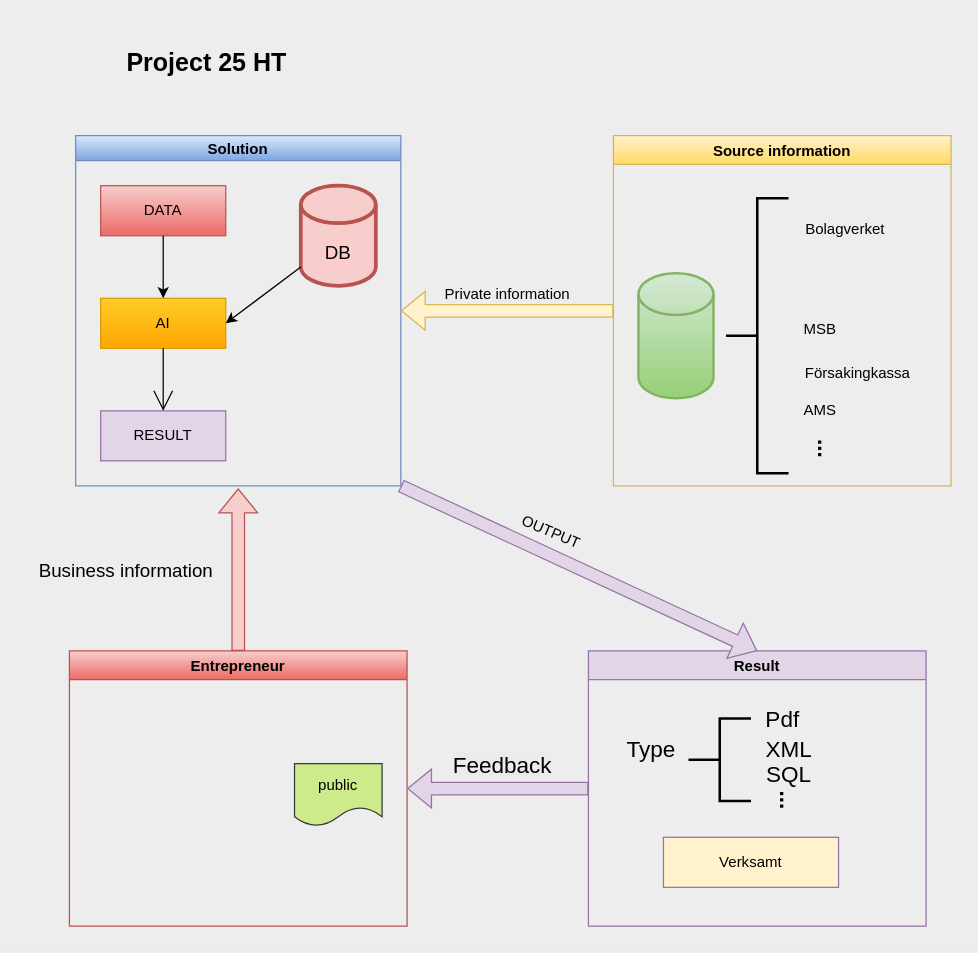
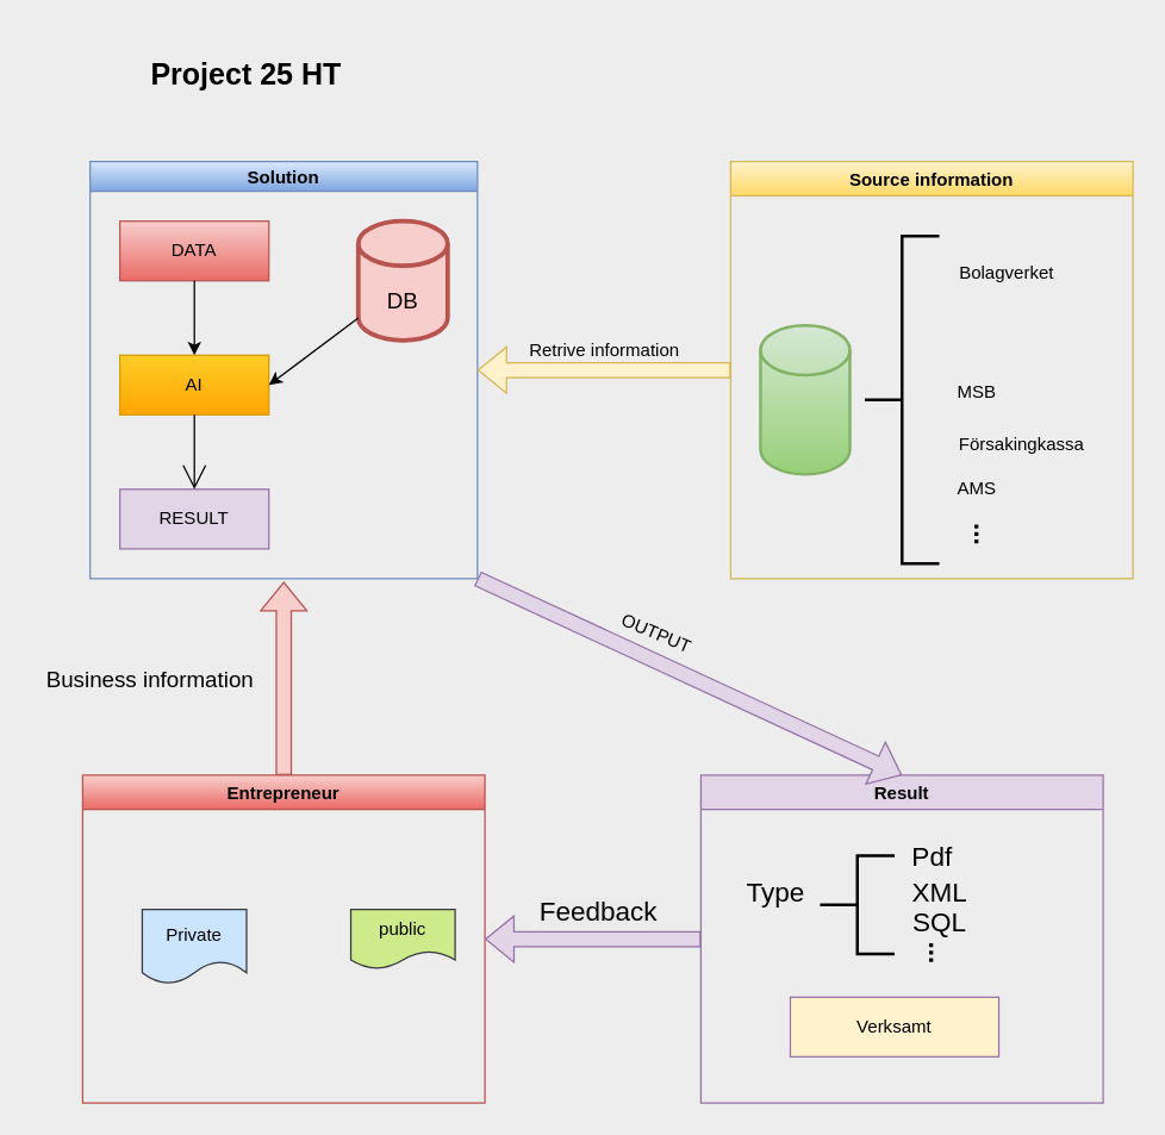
  <mxCell id="0" />
  <mxCell id="1" parent="0" />
  <mxCell id="2" value="Entrepreneur" style="swimlane;fillColor=#f8cecc;gradientColor=#ea6b66;strokeColor=#b85450;" parent="1" vertex="1"><mxGeometry x="55" y="520" width="270" height="220" as="geometry" /></mxCell>
- <mxCell id="4" value="public" style="shape=document;whiteSpace=wrap;html=1;boundedLbl=1;fillColor=#cdeb8b;strokeColor=#36393d;" parent="2" vertex="1"><mxGeometry x="180" y="90" width="70" height="50" as="geometry" /></mxCell>
+ <mxCell id="3" value="Private" style="shape=document;whiteSpace=wrap;html=1;boundedLbl=1;fillColor=#cce5ff;strokeColor=#36393d;" parent="2" vertex="1"><mxGeometry x="40" y="90" width="70" height="50" as="geometry" /></mxCell>
+ <mxCell id="4" value="public" style="shape=document;whiteSpace=wrap;html=1;boundedLbl=1;fillColor=#cdeb8b;strokeColor=#36393d;" parent="2" vertex="1"><mxGeometry x="180" y="90" width="70" height="40" as="geometry" /></mxCell>
  <mxCell id="5" value="Result" style="swimlane;fillColor=#e1d5e7;strokeColor=#9673a6;" parent="1" vertex="1"><mxGeometry x="470" y="520" width="270" height="220" as="geometry" /></mxCell>
  <mxCell id="6" value="" style="strokeWidth=2;html=1;shape=mxgraph.flowchart.annotation_2;align=left;labelPosition=right;pointerEvents=1;" parent="5" vertex="1"><mxGeometry x="80" y="54" width="50" height="66" as="geometry" /></mxCell>
  <mxCell id="7" value="Type" style="text;html=1;align=center;verticalAlign=middle;resizable=0;points=[];autosize=1;strokeColor=none;fillColor=none;fontSize=18;" parent="5" vertex="1"><mxGeometry x="20" y="59" width="60" height="40" as="geometry" /></mxCell>
  <mxCell id="8" value="&lt;b&gt;&lt;font style=&quot;font-size: 18px;&quot;&gt;...&lt;/font&gt;&lt;/b&gt;" style="text;html=1;align=center;verticalAlign=middle;resizable=0;points=[];autosize=1;strokeColor=none;fillColor=none;rotation=90;" parent="5" vertex="1"><mxGeometry x="140" y="99" width="40" height="40" as="geometry" /></mxCell>
  <mxCell id="9" value="Pdf" style="text;html=1;align=center;verticalAlign=middle;resizable=0;points=[];autosize=1;strokeColor=none;fillColor=none;fontSize=18;" parent="5" vertex="1"><mxGeometry x="130" y="35" width="50" height="40" as="geometry" /></mxCell>
  <mxCell id="10" value="XML" style="text;html=1;align=center;verticalAlign=middle;resizable=0;points=[];autosize=1;strokeColor=none;fillColor=none;fontSize=18;" parent="5" vertex="1"><mxGeometry x="130" y="59" width="60" height="40" as="geometry" /></mxCell>
  <mxCell id="11" value="SQL" style="text;html=1;align=center;verticalAlign=middle;resizable=0;points=[];autosize=1;strokeColor=none;fillColor=none;fontSize=18;" parent="5" vertex="1"><mxGeometry x="130" y="79" width="60" height="40" as="geometry" /></mxCell>
  <mxCell id="12" value="Verksamt" style="whiteSpace=wrap;html=1;fillColor=#fff2cc;strokeColor=#9673a6;" parent="5" vertex="1"><mxGeometry x="60" y="149" width="140" height="40" as="geometry" /></mxCell>
  <mxCell id="13" value="Source information" style="swimlane;fillColor=#fff2cc;gradientColor=#ffd966;strokeColor=#d6b656;" parent="1" vertex="1"><mxGeometry x="490" y="108" width="270" height="280" as="geometry"><mxRectangle x="60" y="30" width="140" height="30" as="alternateBounds" /></mxGeometry></mxCell>
  <mxCell id="14" value="" style="strokeWidth=2;html=1;shape=mxgraph.flowchart.database;whiteSpace=wrap;fillColor=#d5e8d4;gradientColor=#97d077;strokeColor=#82b366;" parent="13" vertex="1"><mxGeometry x="20" y="110" width="60" height="100" as="geometry" /></mxCell>
  <mxCell id="15" value="" style="strokeWidth=2;html=1;shape=mxgraph.flowchart.annotation_2;align=left;labelPosition=right;pointerEvents=1;" parent="13" vertex="1"><mxGeometry x="90" y="50" width="50" height="220" as="geometry" /></mxCell>
  <mxCell id="16" value="Bolagverket" style="text;html=1;align=center;verticalAlign=middle;resizable=0;points=[];autosize=1;strokeColor=none;fillColor=none;" parent="13" vertex="1"><mxGeometry x="140" y="60" width="90" height="30" as="geometry" /></mxCell>
  <mxCell id="17" value="Försakingkassa" style="text;html=1;align=center;verticalAlign=middle;resizable=0;points=[];autosize=1;strokeColor=none;fillColor=none;" parent="13" vertex="1"><mxGeometry x="140" y="175" width="110" height="30" as="geometry" /></mxCell>
  <mxCell id="18" value="AMS" style="text;html=1;align=center;verticalAlign=middle;resizable=0;points=[];autosize=1;strokeColor=none;fillColor=none;" parent="13" vertex="1"><mxGeometry x="140" y="205" width="50" height="30" as="geometry" /></mxCell>
  <mxCell id="19" value="MSB" style="text;html=1;align=center;verticalAlign=middle;resizable=0;points=[];autosize=1;strokeColor=none;fillColor=none;" parent="13" vertex="1"><mxGeometry x="140" y="140" width="50" height="30" as="geometry" /></mxCell>
  <mxCell id="20" value="&lt;b&gt;&lt;font style=&quot;font-size: 18px;&quot;&gt;...&lt;/font&gt;&lt;/b&gt;" style="text;html=1;align=center;verticalAlign=middle;resizable=0;points=[];autosize=1;strokeColor=none;fillColor=none;rotation=90;" parent="13" vertex="1"><mxGeometry x="150" y="230" width="40" height="40" as="geometry" /></mxCell>
  <mxCell id="21" value="Solution" style="swimlane;startSize=20;horizontal=1;childLayout=flowLayout;flowOrientation=north;resizable=0;interRankCellSpacing=50;containerType=tree;fillColor=#dae8fc;gradientColor=#7ea6e0;strokeColor=#6c8ebf;" parent="1" vertex="1"><mxGeometry x="60" y="108" width="260" height="280" as="geometry" /></mxCell>
  <mxCell id="22" value="DATA" style="whiteSpace=wrap;html=1;fillColor=#f8cecc;gradientColor=#ea6b66;strokeColor=#b85450;" parent="21" vertex="1"><mxGeometry x="20" y="40" width="100" height="40" as="geometry" /></mxCell>
  <mxCell id="23" value="AI" style="whiteSpace=wrap;html=1;fillColor=#ffcd28;gradientColor=#ffa500;strokeColor=#d79b00;" parent="21" vertex="1"><mxGeometry x="20" y="130" width="100" height="40" as="geometry" /></mxCell>
  <mxCell id="24" value="" style="html=1;curved=1;rounded=0;noEdgeStyle=1;orthogonal=1;" parent="21" source="22" target="23" edge="1"><mxGeometry relative="1" as="geometry"><Array as="points"><mxPoint x="70" y="92" /><mxPoint x="70" y="118" /></Array></mxGeometry></mxCell>
  <mxCell id="25" value="RESULT&lt;br&gt;" style="whiteSpace=wrap;html=1;fillColor=#e1d5e7;strokeColor=#9673a6;hachureGap=4;" parent="21" vertex="1"><mxGeometry x="20" y="220" width="100" height="40" as="geometry" /></mxCell>
  <mxCell id="26" style="edgeStyle=none;curved=1;rounded=0;orthogonalLoop=1;jettySize=auto;html=1;exitX=0.5;exitY=1;exitDx=0;exitDy=0;endArrow=open;startSize=14;endSize=14;sourcePerimeterSpacing=8;targetPerimeterSpacing=8;noEdgeStyle=1;orthogonal=1;entryX=0.5;entryY=0;entryDx=0;entryDy=0;" parent="21" source="23" target="25" edge="1"><mxGeometry relative="1" as="geometry"><Array as="points"><mxPoint x="70" y="182" /><mxPoint x="70" y="208" /></Array></mxGeometry></mxCell>
  <mxCell id="27" value="DB" style="shape=cylinder3;whiteSpace=wrap;html=1;boundedLbl=1;backgroundOutline=1;size=15;labelBackgroundColor=#FFCCCC;strokeWidth=3;fontSize=15;fillColor=#f8cecc;strokeColor=#b85450;" parent="21" vertex="1"><mxGeometry x="180" y="40" width="60" height="80" as="geometry" /></mxCell>
  <mxCell id="28" value="" style="endArrow=none;startArrow=classic;html=1;rounded=0;fontSize=15;exitX=1;exitY=0.5;exitDx=0;exitDy=0;entryX=0;entryY=1;entryDx=0;entryDy=-15;entryPerimeter=0;" parent="21" source="23" target="27" edge="1"><mxGeometry width="50" height="50" relative="1" as="geometry"><mxPoint x="180" y="272" as="sourcePoint" /><mxPoint x="230" y="222" as="targetPoint" /></mxGeometry></mxCell>
  <mxCell id="29" value="" style="shape=flexArrow;endArrow=classic;html=1;rounded=0;fontSize=18;entryX=1;entryY=0.5;entryDx=0;entryDy=0;exitX=0;exitY=0.5;exitDx=0;exitDy=0;fillColor=#e1d5e7;strokeColor=#9673a6;" parent="1" source="5" target="2" edge="1"><mxGeometry width="50" height="50" relative="1" as="geometry"><mxPoint x="390" y="688" as="sourcePoint" /><mxPoint x="440" y="638" as="targetPoint" /></mxGeometry></mxCell>
  <mxCell id="30" value="Feedback" style="edgeLabel;html=1;align=center;verticalAlign=middle;resizable=0;points=[];fontSize=18;labelBackgroundColor=#EBEBEB;" parent="29" vertex="1" connectable="0"><mxGeometry x="-0.218" y="1" relative="1" as="geometry"><mxPoint x="-13" y="-20" as="offset" /></mxGeometry></mxCell>
  <mxCell id="31" value="&lt;b&gt;&lt;font style=&quot;font-size: 20px;&quot;&gt;Project 25 HT&lt;/font&gt;&lt;/b&gt;" style="text;html=1;strokeColor=none;fillColor=none;align=center;verticalAlign=middle;whiteSpace=wrap;rounded=0;fontSize=18;" parent="1" vertex="1"><mxGeometry x="70" y="20" width="190" height="60" as="geometry" /></mxCell>
- <mxCell id="32" value="Private information" style="text;html=1;align=center;verticalAlign=middle;resizable=0;points=[];autosize=1;strokeColor=none;fillColor=none;hachureGap=4;" parent="1" vertex="1"><mxGeometry x="345" y="220" width="120" height="30" as="geometry" /></mxCell>
+ <mxCell id="32" value="Retrive information" style="text;html=1;align=center;verticalAlign=middle;resizable=0;points=[];autosize=1;strokeColor=none;fillColor=none;hachureGap=4;" parent="1" vertex="1"><mxGeometry x="345" y="220" width="120" height="30" as="geometry" /></mxCell>
  <mxCell id="33" value="OUTPUT" style="text;html=1;align=center;verticalAlign=middle;resizable=0;points=[];autosize=1;strokeColor=none;fillColor=none;hachureGap=4;rotation=23;" parent="1" vertex="1"><mxGeometry x="405" y="410" width="70" height="30" as="geometry" /></mxCell>
  <mxCell id="34" value="" style="shape=flexArrow;endArrow=classic;html=1;rounded=0;entryX=1;entryY=0.5;entryDx=0;entryDy=0;exitX=0;exitY=0.5;exitDx=0;exitDy=0;fillColor=#fff2cc;strokeColor=#d6b656;" parent="1" source="13" target="21" edge="1"><mxGeometry width="50" height="50" relative="1" as="geometry"><mxPoint x="370" y="390" as="sourcePoint" /><mxPoint x="420" y="340" as="targetPoint" /></mxGeometry></mxCell>
  <mxCell id="35" value="" style="shape=flexArrow;endArrow=classic;html=1;rounded=0;exitX=1;exitY=1;exitDx=0;exitDy=0;entryX=0.5;entryY=0;entryDx=0;entryDy=0;fillColor=#e1d5e7;strokeColor=#9673a6;" parent="1" source="21" target="5" edge="1"><mxGeometry width="50" height="50" relative="1" as="geometry"><mxPoint x="370" y="460" as="sourcePoint" /><mxPoint x="420" y="410" as="targetPoint" /></mxGeometry></mxCell>
  <mxCell id="36" value="" style="shape=flexArrow;endArrow=classic;html=1;rounded=0;exitX=0.5;exitY=0;exitDx=0;exitDy=0;fillColor=#f8cecc;strokeColor=#b85450;" parent="1" source="2" edge="1"><mxGeometry width="50" height="50" relative="1" as="geometry"><mxPoint x="160" y="530" as="sourcePoint" /><mxPoint x="190" y="390" as="targetPoint" /></mxGeometry></mxCell>
  <mxCell id="37" value="&lt;font style=&quot;font-size: 15px;&quot;&gt;Business information&lt;/font&gt;" style="text;html=1;align=center;verticalAlign=middle;resizable=0;points=[];autosize=1;strokeColor=none;fillColor=none;strokeWidth=3;" parent="1" vertex="1"><mxGeometry x="20" y="440" width="160" height="30" as="geometry" /></mxCell>
